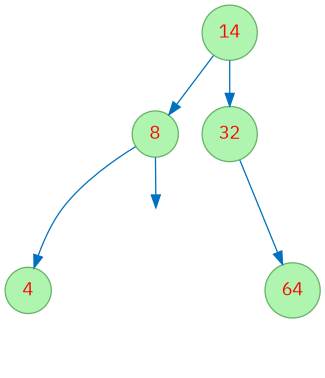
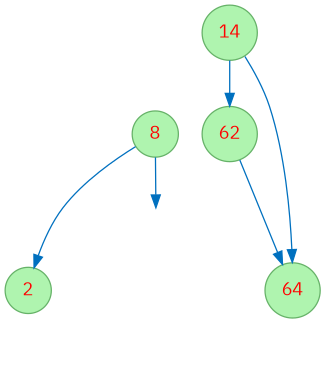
  digraph {
    fontname="IBM Plex Mono"
    node [color="#66B268" fillcolor="#AFF4AF" fontcolor=red fontname="IBM Plex Mono" shape=circle style=filled]
    edge [color="#0070BF" fontname="IBM Plex Mono"]
    n1 [label=14]
    n2 [label=8]
-   n3 [label=32]
-   n4 [label=4]
+   n3 [label=62]
+   n4 [label=2]
    l186370029 [style=invis]
    n6 [label=64]
-   n1 -> n2
+   n1 -> n6
    n1 -> n3
    n2 -> n4
    n2 -> l186370029
    n3 -> n6
  }
